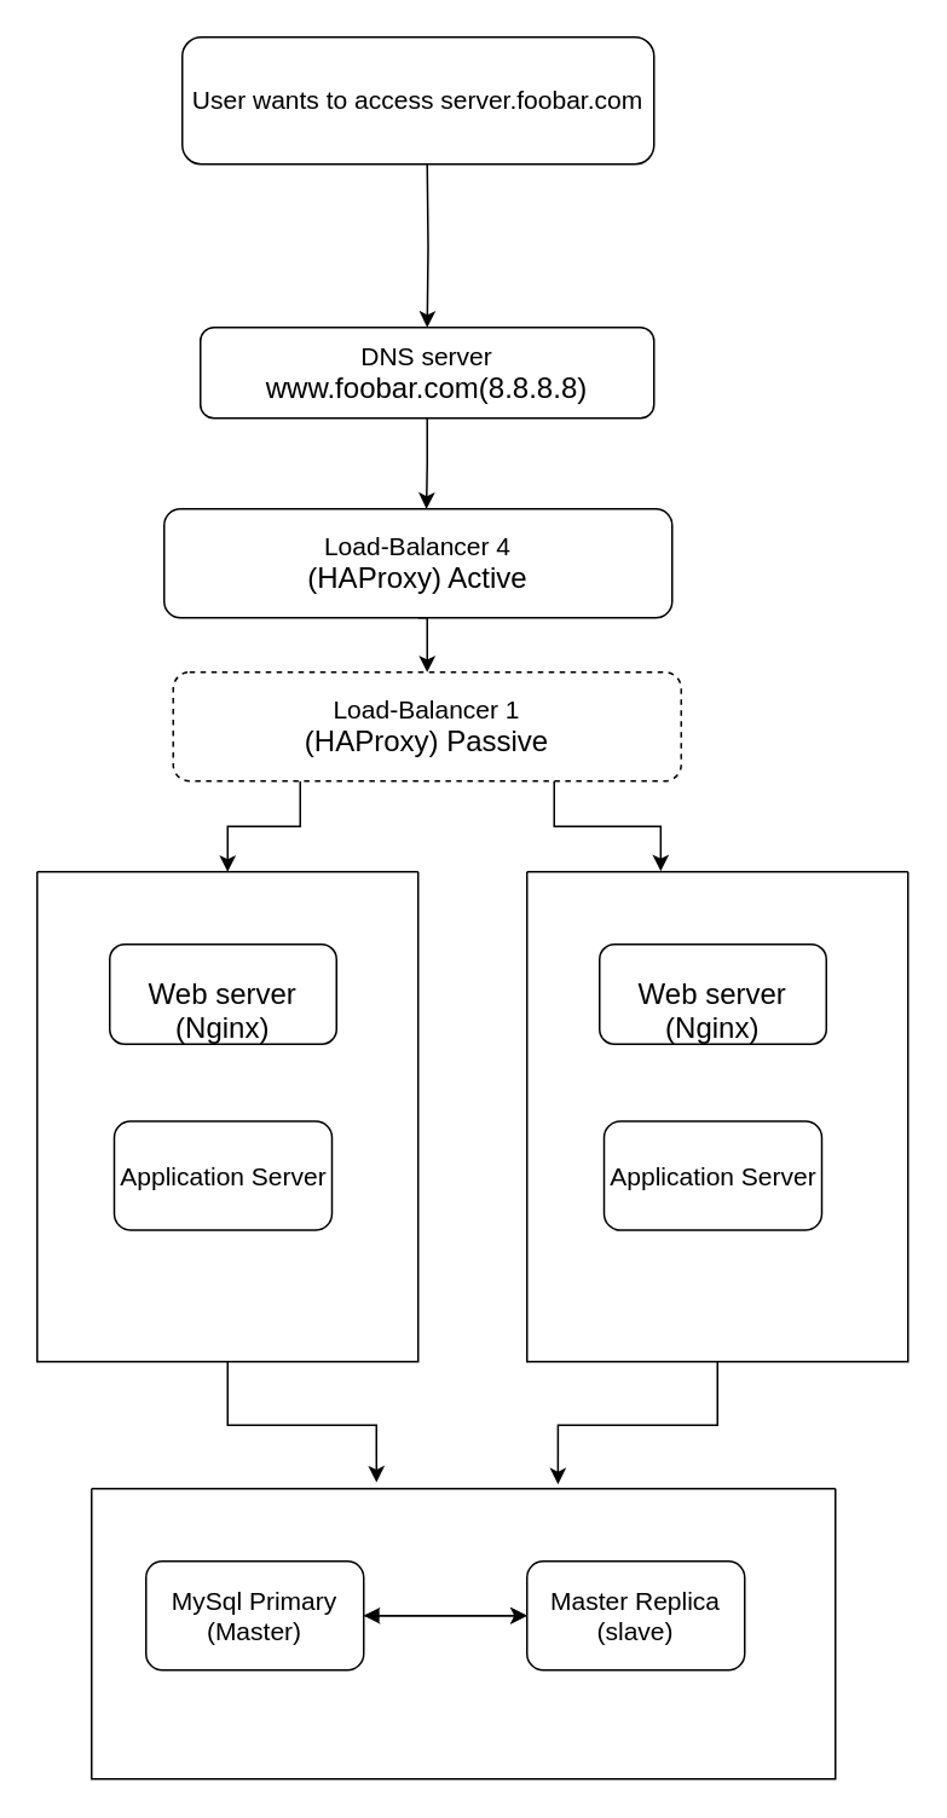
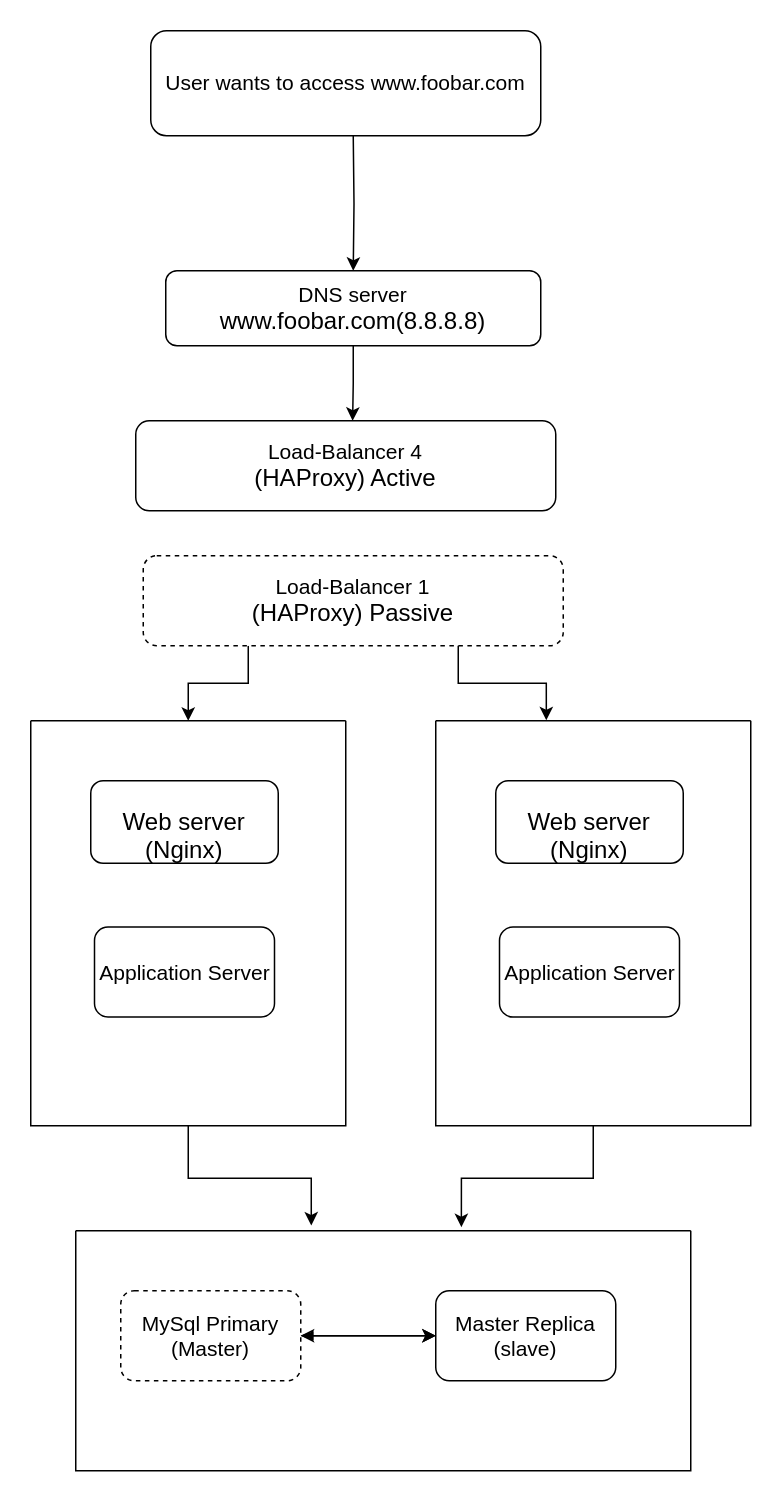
  <mxCell id="0" />
  <mxCell id="1" parent="0" />
  <mxCell id="2" style="edgeStyle=orthogonalEdgeStyle;rounded=0;orthogonalLoop=1;jettySize=auto;html=1;exitX=0.5;exitY=1;exitDx=0;exitDy=0;" edge="1" parent="1" target="5"><mxGeometry relative="1" as="geometry"><mxPoint x="235" y="90" as="sourcePoint" /></mxGeometry></mxCell>
- <mxCell id="3" value="&lt;font style=&quot;font-size: 14px;&quot;&gt;User wants to access server.foobar.com&lt;/font&gt;" style="rounded=1;whiteSpace=wrap;html=1;" vertex="1" parent="1"><mxGeometry x="100" y="20" width="260" height="70" as="geometry" /></mxCell>
+ <mxCell id="3" value="&lt;font style=&quot;font-size: 14px;&quot;&gt;User wants to access www.foobar.com&lt;/font&gt;" style="rounded=1;whiteSpace=wrap;html=1;" vertex="1" parent="1"><mxGeometry x="100" y="20" width="260" height="70" as="geometry" /></mxCell>
  <mxCell id="4" style="edgeStyle=orthogonalEdgeStyle;rounded=0;orthogonalLoop=1;jettySize=auto;html=1;exitX=0.5;exitY=1;exitDx=0;exitDy=0;" edge="1" parent="1" source="5"><mxGeometry relative="1" as="geometry"><mxPoint x="234.588" y="280" as="targetPoint" /></mxGeometry></mxCell>
  <mxCell id="5" value="&lt;font style=&quot;font-size: 14px;&quot;&gt;DNS server&lt;/font&gt;&lt;div&gt;&lt;font size=&quot;3&quot;&gt;www.foobar.com(8.8.8.8)&lt;/font&gt;&lt;/div&gt;" style="rounded=1;whiteSpace=wrap;html=1;" vertex="1" parent="1"><mxGeometry x="110" y="180" width="250" height="50" as="geometry" /></mxCell>
- <mxCell id="6" style="edgeStyle=orthogonalEdgeStyle;rounded=0;orthogonalLoop=1;jettySize=auto;html=1;exitX=0.5;exitY=1;exitDx=0;exitDy=0;entryX=0.5;entryY=0;entryDx=0;entryDy=0;" edge="1" parent="1" source="7" target="15"><mxGeometry relative="1" as="geometry" /></mxCell>
  <mxCell id="7" value="&lt;font style=&quot;font-size: 14px;&quot;&gt;Load-Balancer 4&lt;/font&gt;&lt;div&gt;&lt;font size=&quot;3&quot;&gt;(HAProxy) Active&lt;/font&gt;&lt;/div&gt;" style="rounded=1;whiteSpace=wrap;html=1;" vertex="1" parent="1"><mxGeometry x="90" y="280" width="280" height="60" as="geometry" /></mxCell>
  <mxCell id="8" value="" style="swimlane;startSize=0;" vertex="1" parent="1"><mxGeometry x="20" y="480" width="210" height="270" as="geometry" /></mxCell>
  <mxCell id="9" value="&lt;font style=&quot;font-size: 14px;&quot;&gt;Application Server&lt;/font&gt;" style="rounded=1;whiteSpace=wrap;html=1;" vertex="1" parent="8"><mxGeometry x="42.5" y="137.5" width="120" height="60" as="geometry" /></mxCell>
  <mxCell id="10" value="&lt;font style=&quot;font-size: 14px;&quot;&gt;&lt;br&gt;&lt;/font&gt;&lt;div&gt;&lt;font size=&quot;3&quot;&gt;Web server&lt;/font&gt;&lt;/div&gt;&lt;div&gt;&lt;font size=&quot;3&quot;&gt;(Nginx)&lt;/font&gt;&lt;/div&gt;" style="rounded=1;whiteSpace=wrap;html=1;" vertex="1" parent="8"><mxGeometry x="40" y="40" width="125" height="55" as="geometry" /></mxCell>
  <mxCell id="11" value="" style="swimlane;startSize=0;" vertex="1" parent="1"><mxGeometry x="290" y="480" width="210" height="270" as="geometry" /></mxCell>
  <mxCell id="12" value="&lt;font style=&quot;font-size: 14px;&quot;&gt;Application Server&lt;/font&gt;" style="rounded=1;whiteSpace=wrap;html=1;" vertex="1" parent="11"><mxGeometry x="42.5" y="137.5" width="120" height="60" as="geometry" /></mxCell>
  <mxCell id="13" value="&lt;font style=&quot;font-size: 14px;&quot;&gt;&lt;br&gt;&lt;/font&gt;&lt;div&gt;&lt;font size=&quot;3&quot;&gt;Web server&lt;/font&gt;&lt;/div&gt;&lt;div&gt;&lt;font size=&quot;3&quot;&gt;(Nginx)&lt;/font&gt;&lt;/div&gt;" style="rounded=1;whiteSpace=wrap;html=1;" vertex="1" parent="11"><mxGeometry x="40" y="40" width="125" height="55" as="geometry" /></mxCell>
  <mxCell id="14" style="edgeStyle=orthogonalEdgeStyle;rounded=0;orthogonalLoop=1;jettySize=auto;html=1;exitX=0.25;exitY=1;exitDx=0;exitDy=0;entryX=0.5;entryY=0;entryDx=0;entryDy=0;" edge="1" parent="1" source="15" target="8"><mxGeometry relative="1" as="geometry" /></mxCell>
  <mxCell id="15" value="&lt;font style=&quot;font-size: 14px;&quot;&gt;Load-Balancer 1&lt;/font&gt;&lt;div&gt;&lt;font size=&quot;3&quot;&gt;(HAProxy) Passive&lt;/font&gt;&lt;/div&gt;" style="rounded=1;whiteSpace=wrap;html=1;dashed=1;" vertex="1" parent="1"><mxGeometry x="95" y="370" width="280" height="60" as="geometry" /></mxCell>
  <mxCell id="16" style="edgeStyle=orthogonalEdgeStyle;rounded=0;orthogonalLoop=1;jettySize=auto;html=1;exitX=0.5;exitY=1;exitDx=0;exitDy=0;" edge="1" parent="1" source="11" target="11"><mxGeometry relative="1" as="geometry" /></mxCell>
  <mxCell id="17" value="&lt;font style=&quot;font-size: 14px;&quot;&gt;Master Replica&lt;/font&gt;&lt;div&gt;&lt;font style=&quot;font-size: 14px;&quot;&gt;(slave)&lt;/font&gt;&lt;/div&gt;" style="rounded=1;whiteSpace=wrap;html=1;" vertex="1" parent="1"><mxGeometry x="290" y="860" width="120" height="60" as="geometry" /></mxCell>
  <mxCell id="18" style="edgeStyle=orthogonalEdgeStyle;rounded=0;orthogonalLoop=1;jettySize=auto;html=1;exitX=1;exitY=0.5;exitDx=0;exitDy=0;entryX=0;entryY=0.5;entryDx=0;entryDy=0;startArrow=classic;startFill=0;" edge="1" parent="1" source="20" target="17"><mxGeometry relative="1" as="geometry" /></mxCell>
  <mxCell id="19" value="" style="edgeStyle=orthogonalEdgeStyle;rounded=0;orthogonalLoop=1;jettySize=auto;html=1;startArrow=blockThin;startFill=1;" edge="1" parent="1" source="20" target="17"><mxGeometry relative="1" as="geometry" /></mxCell>
- <mxCell id="20" value="&lt;font style=&quot;font-size: 14px;&quot;&gt;MySql Primary&lt;/font&gt;&lt;div&gt;&lt;font style=&quot;font-size: 14px;&quot;&gt;(Master)&lt;/font&gt;&lt;/div&gt;" style="rounded=1;whiteSpace=wrap;html=1;" vertex="1" parent="1"><mxGeometry x="80" y="860" width="120" height="60" as="geometry" /></mxCell>
+ <mxCell id="20" value="&lt;font style=&quot;font-size: 14px;&quot;&gt;MySql Primary&lt;/font&gt;&lt;div&gt;&lt;font style=&quot;font-size: 14px;&quot;&gt;(Master)&lt;/font&gt;&lt;/div&gt;" style="rounded=1;whiteSpace=wrap;html=1;dashed=1;" vertex="1" parent="1"><mxGeometry x="80" y="860" width="120" height="60" as="geometry" /></mxCell>
  <mxCell id="21" value="" style="swimlane;startSize=0;" vertex="1" parent="1"><mxGeometry x="50" y="820" width="410" height="160" as="geometry" /></mxCell>
  <mxCell id="22" style="edgeStyle=orthogonalEdgeStyle;rounded=0;orthogonalLoop=1;jettySize=auto;html=1;exitX=0.75;exitY=1;exitDx=0;exitDy=0;entryX=0.351;entryY=-0.001;entryDx=0;entryDy=0;entryPerimeter=0;" edge="1" parent="1" source="15" target="11"><mxGeometry relative="1" as="geometry" /></mxCell>
  <mxCell id="23" style="edgeStyle=orthogonalEdgeStyle;rounded=0;orthogonalLoop=1;jettySize=auto;html=1;exitX=0.5;exitY=1;exitDx=0;exitDy=0;entryX=0.383;entryY=-0.022;entryDx=0;entryDy=0;entryPerimeter=0;" edge="1" parent="1" source="8" target="21"><mxGeometry relative="1" as="geometry" /></mxCell>
  <mxCell id="24" style="edgeStyle=orthogonalEdgeStyle;rounded=0;orthogonalLoop=1;jettySize=auto;html=1;exitX=0.5;exitY=1;exitDx=0;exitDy=0;entryX=0.627;entryY=-0.015;entryDx=0;entryDy=0;entryPerimeter=0;" edge="1" parent="1" source="11" target="21"><mxGeometry relative="1" as="geometry" /></mxCell>
